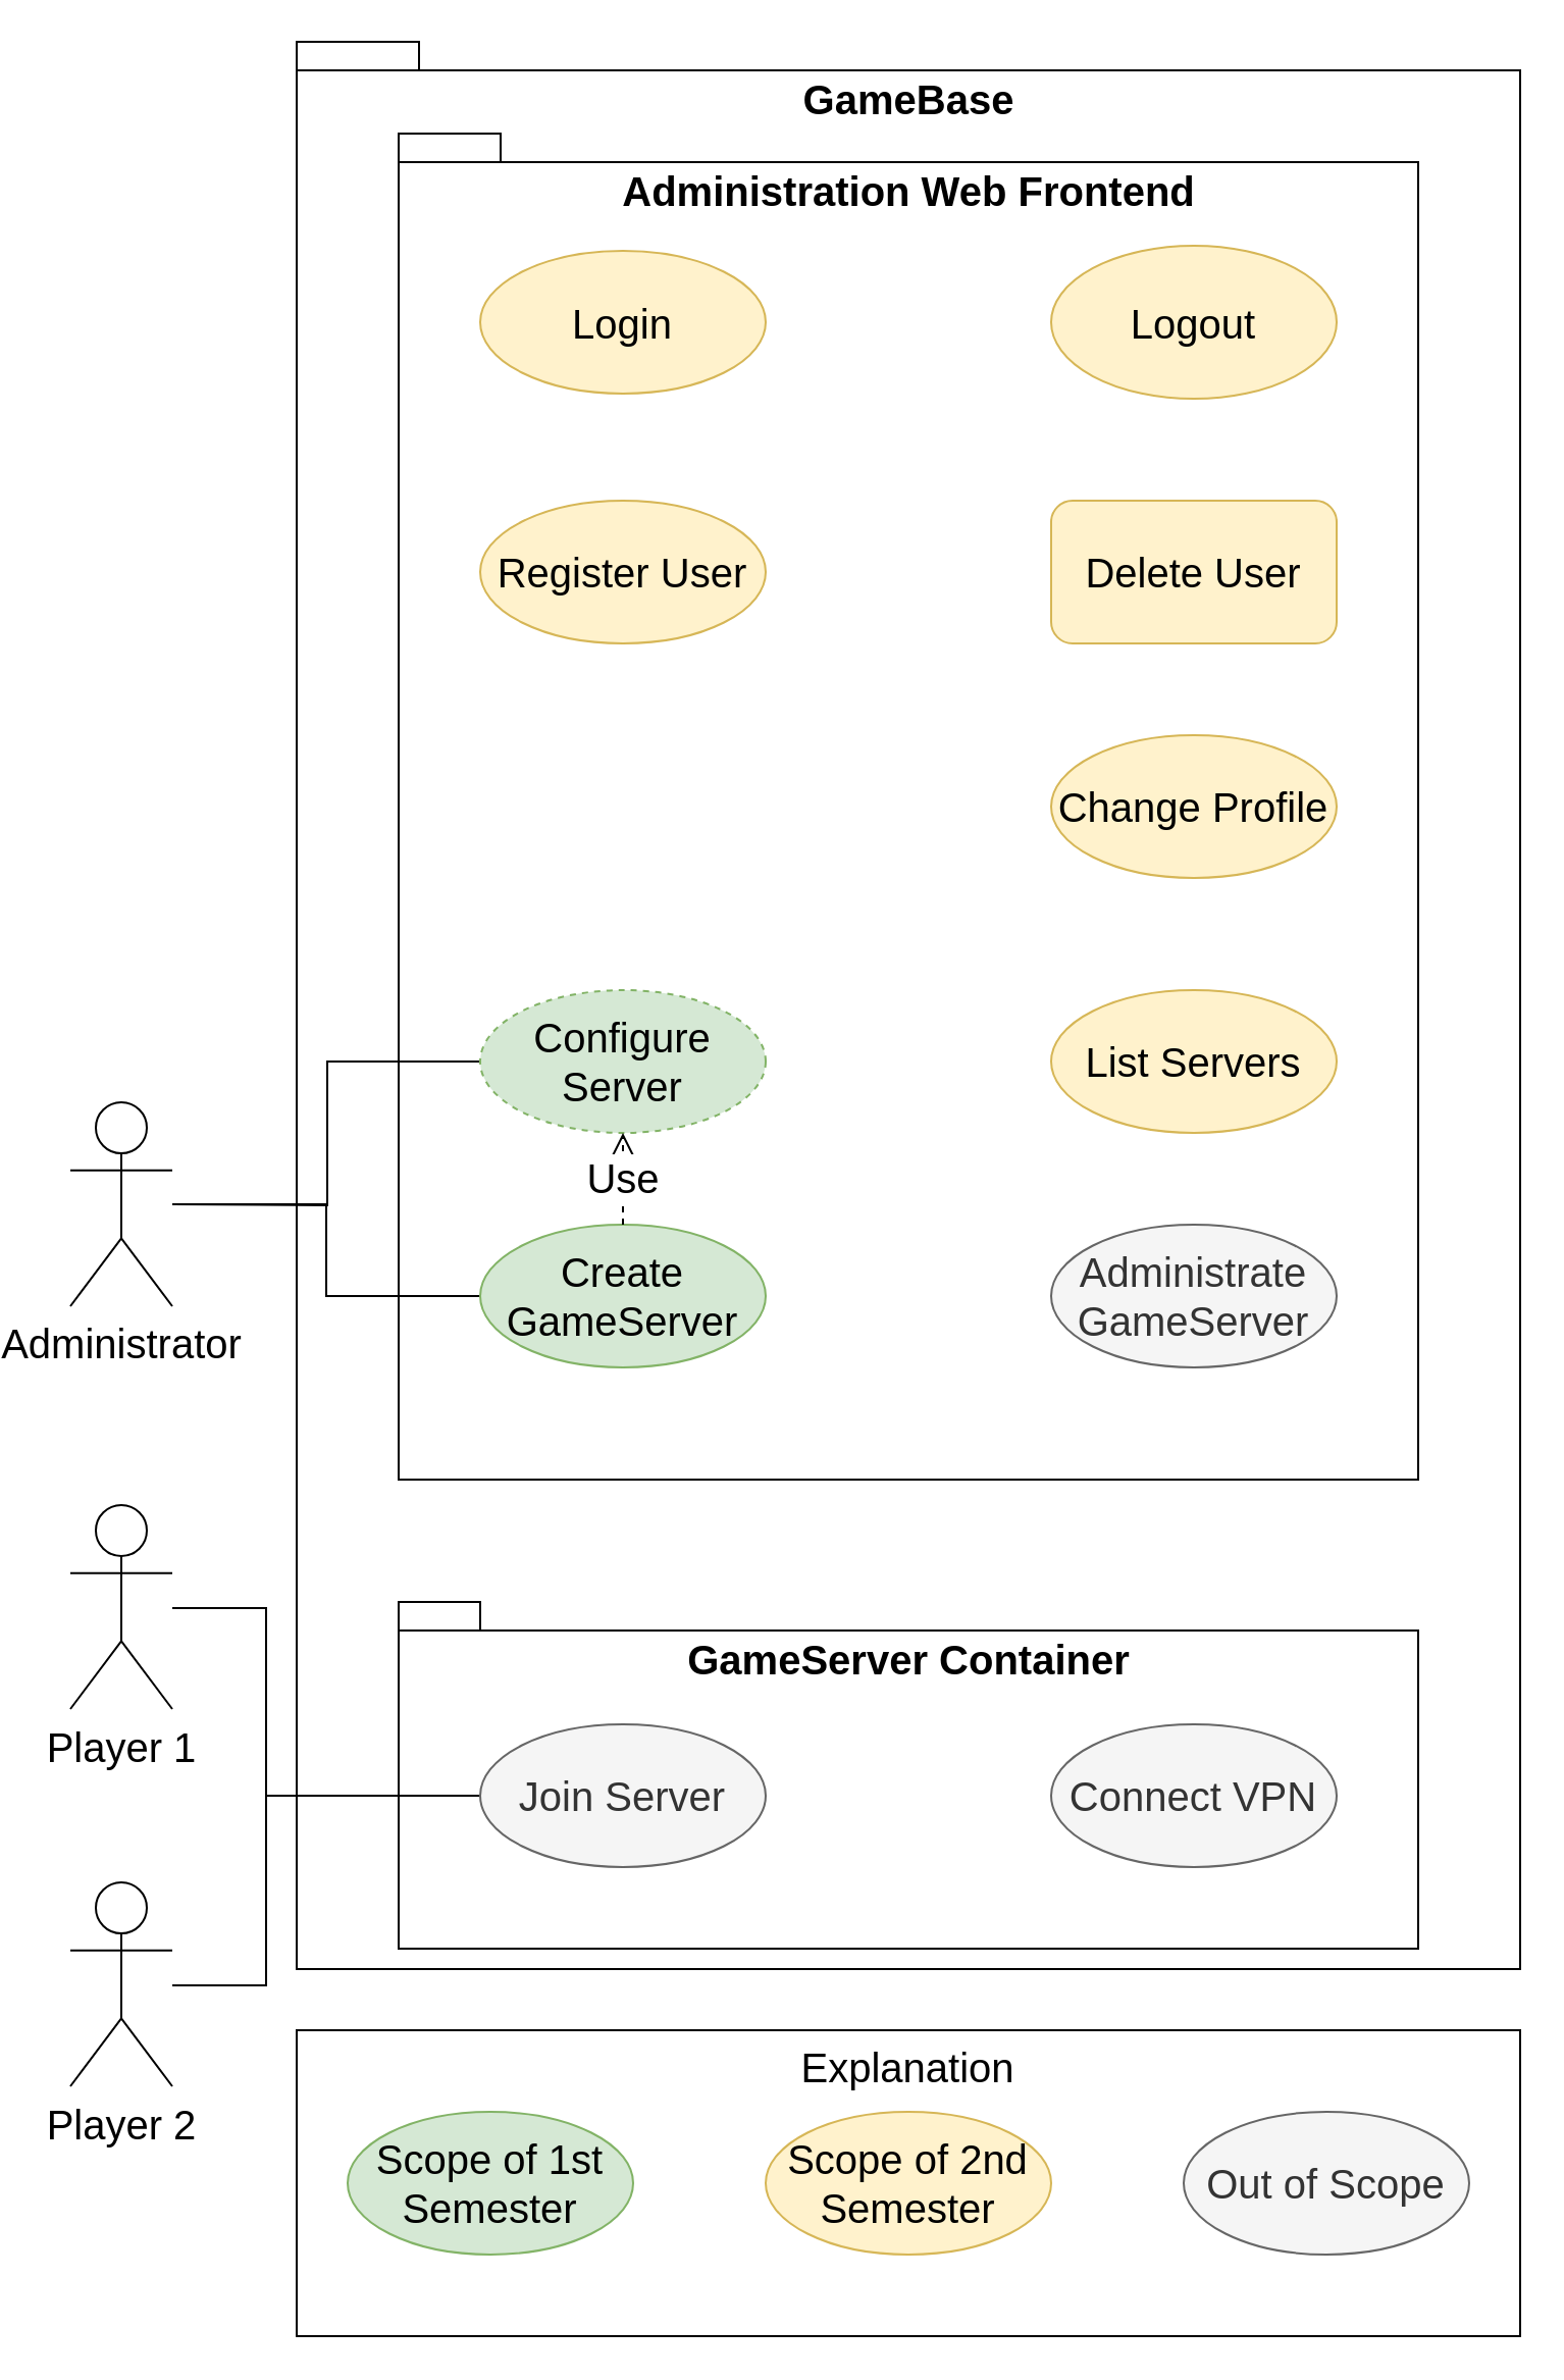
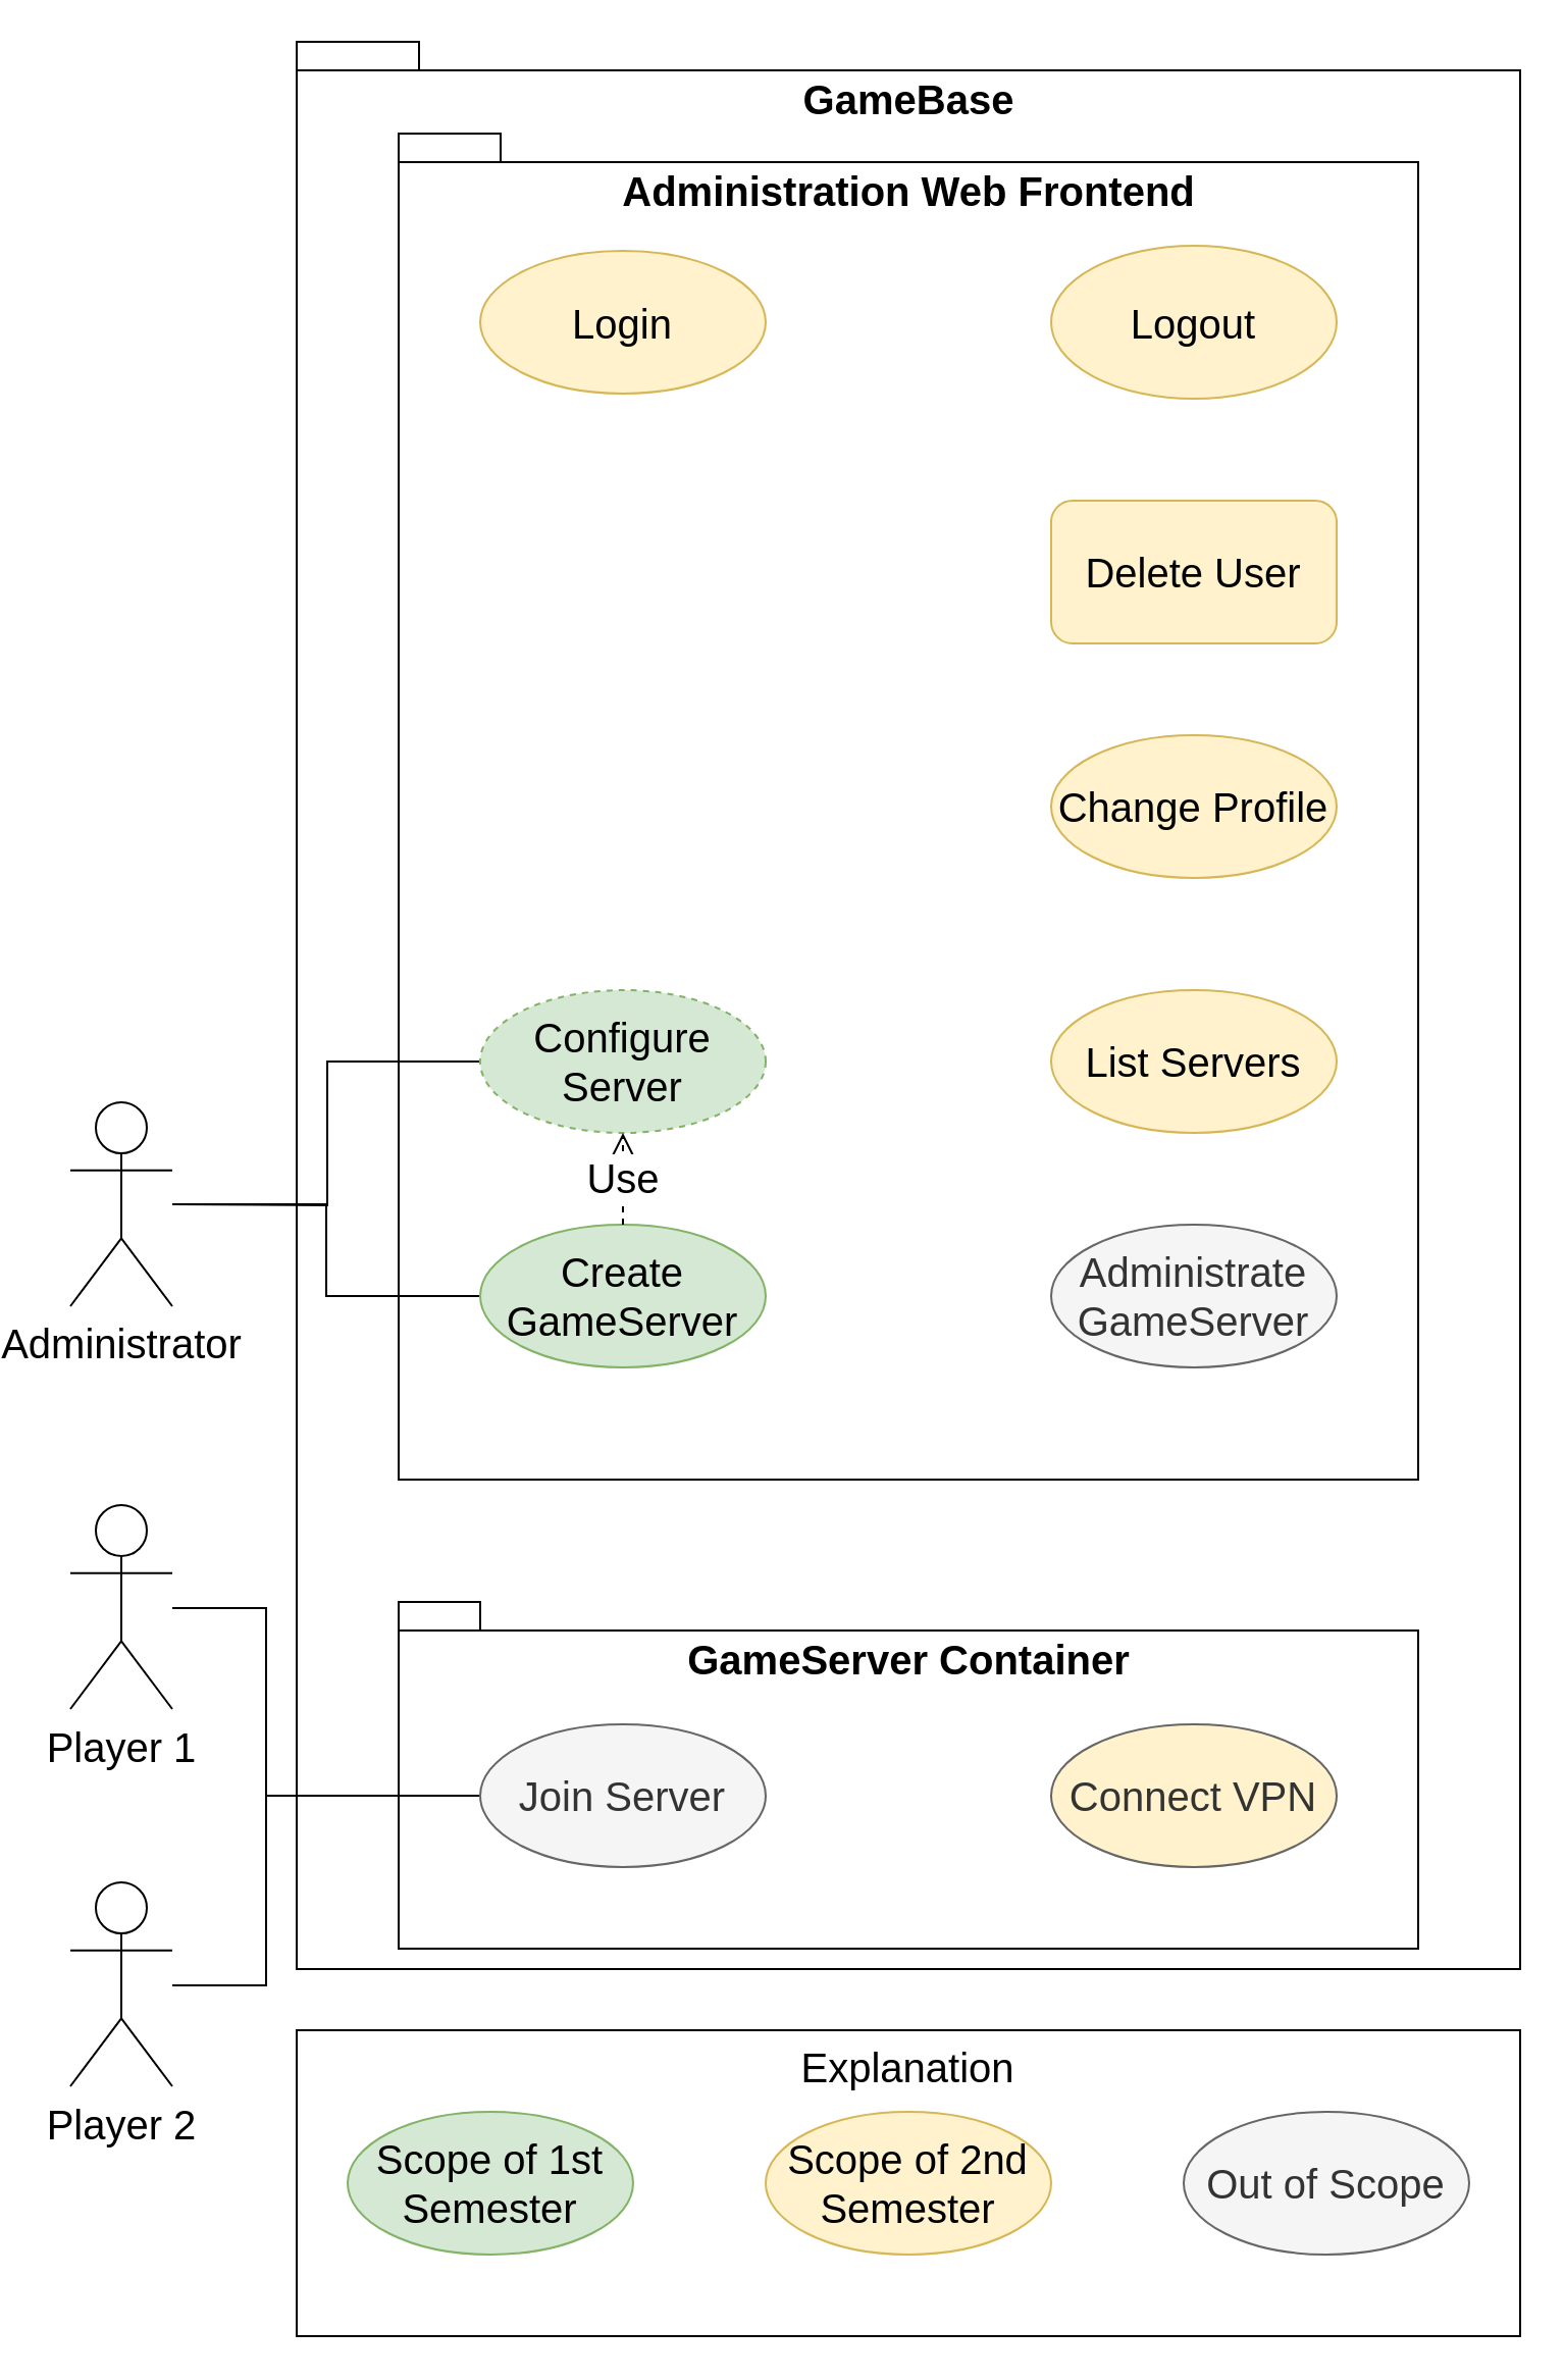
  <mxCell id="0" />
  <mxCell id="1" parent="0" />
  <mxCell id="2" value="GameBase" style="shape=folder;fontStyle=1;spacingTop=10;tabWidth=40;tabHeight=14;tabPosition=left;html=1;horizontal=1;verticalAlign=top;fontSize=20;" parent="1" vertex="1"><mxGeometry x="131" y="20" width="600" height="945" as="geometry" /></mxCell>
  <mxCell id="3" value="Administration Web Frontend" style="shape=folder;fontStyle=1;spacingTop=10;tabWidth=40;tabHeight=14;tabPosition=left;html=1;horizontal=1;verticalAlign=top;fontSize=20;" parent="1" vertex="1"><mxGeometry x="181" y="65" width="500" height="660" as="geometry" /></mxCell>
  <mxCell id="4" style="edgeStyle=orthogonalEdgeStyle;rounded=0;orthogonalLoop=1;jettySize=auto;html=1;entryX=0;entryY=0.5;entryDx=0;entryDy=0;endArrow=none;endFill=0;" parent="1" target="25" edge="1"><mxGeometry relative="1" as="geometry"><mxPoint x="70" y="590" as="sourcePoint" /></mxGeometry></mxCell>
  <mxCell id="5" style="edgeStyle=orthogonalEdgeStyle;rounded=0;orthogonalLoop=1;jettySize=auto;html=1;entryX=0;entryY=0.5;entryDx=0;entryDy=0;endArrow=none;endFill=0;" parent="1" source="6" target="24" edge="1"><mxGeometry relative="1" as="geometry" /></mxCell>
  <mxCell id="6" value="&lt;font style=&quot;font-size: 20px&quot;&gt;Administrator&lt;/font&gt;" style="shape=umlActor;verticalLabelPosition=bottom;labelBackgroundColor=#ffffff;verticalAlign=top;html=1;align=center;" parent="1" vertex="1"><mxGeometry x="20" y="540" width="50" height="100" as="geometry" /></mxCell>
  <mxCell id="7" value="&lt;font style=&quot;font-size: 20px&quot;&gt;Player 1&lt;/font&gt;" style="shape=umlActor;verticalLabelPosition=bottom;labelBackgroundColor=#ffffff;verticalAlign=top;html=1;" parent="1" vertex="1"><mxGeometry x="20" y="737.5" width="50" height="100" as="geometry" /></mxCell>
  <mxCell id="8" value="&lt;font style=&quot;font-size: 20px&quot;&gt;Player 2&lt;/font&gt;" style="shape=umlActor;verticalLabelPosition=bottom;labelBackgroundColor=#ffffff;verticalAlign=top;html=1;" parent="1" vertex="1"><mxGeometry x="20" y="922.5" width="50" height="100" as="geometry" /></mxCell>
  <mxCell id="9" value="&lt;div&gt;Explanation&lt;/div&gt;" style="rounded=0;whiteSpace=wrap;html=1;fontSize=20;align=center;verticalAlign=top;" parent="1" vertex="1"><mxGeometry x="131" y="995" width="600" height="150" as="geometry" /></mxCell>
  <mxCell id="10" value="Out of Scope" style="ellipse;whiteSpace=wrap;html=1;fontSize=20;align=center;fillColor=#f5f5f5;strokeColor=#666666;fontColor=#333333;" parent="1" vertex="1"><mxGeometry x="566" y="1035" width="140" height="70" as="geometry" /></mxCell>
  <mxCell id="11" value="Scope of 1st Semester" style="ellipse;whiteSpace=wrap;html=1;fontSize=20;align=center;fillColor=#d5e8d4;strokeColor=#82b366;" parent="1" vertex="1"><mxGeometry x="156" y="1035" width="140" height="70" as="geometry" /></mxCell>
  <mxCell id="12" value="Scope of 2nd Semester" style="ellipse;whiteSpace=wrap;html=1;fontSize=20;align=center;fillColor=#fff2cc;strokeColor=#d6b656;" parent="1" vertex="1"><mxGeometry x="361" y="1035" width="140" height="70" as="geometry" /></mxCell>
  <mxCell id="13" value="GameServer Container" style="shape=folder;fontStyle=1;spacingTop=10;tabWidth=40;tabHeight=14;tabPosition=left;html=1;horizontal=1;verticalAlign=top;fontSize=20;" parent="1" vertex="1"><mxGeometry x="181" y="785" width="500" height="170" as="geometry" /></mxCell>
  <mxCell id="14" style="edgeStyle=orthogonalEdgeStyle;rounded=0;orthogonalLoop=1;jettySize=auto;html=1;exitX=0;exitY=0.5;exitDx=0;exitDy=0;endArrow=none;endFill=0;" parent="1" source="16" target="7" edge="1"><mxGeometry relative="1" as="geometry"><Array as="points"><mxPoint x="116" y="880" /><mxPoint x="116" y="788" /></Array></mxGeometry></mxCell>
  <mxCell id="15" style="edgeStyle=orthogonalEdgeStyle;rounded=0;orthogonalLoop=1;jettySize=auto;html=1;exitX=0;exitY=0.5;exitDx=0;exitDy=0;endArrow=none;endFill=0;" parent="1" source="16" edge="1"><mxGeometry relative="1" as="geometry"><mxPoint x="70" y="973" as="targetPoint" /><Array as="points"><mxPoint x="116" y="880" /><mxPoint x="116" y="973" /><mxPoint x="70" y="973" /></Array></mxGeometry></mxCell>
  <mxCell id="16" value="&lt;div&gt;Join Server&lt;/div&gt;" style="ellipse;whiteSpace=wrap;html=1;fontSize=20;fillColor=#f5f5f5;strokeColor=#666666;fontColor=#333333;" parent="1" vertex="1"><mxGeometry x="221" y="845" width="140" height="70" as="geometry" /></mxCell>
- <mxCell id="17" value="&lt;div&gt;Connect VPN&lt;/div&gt;" style="ellipse;whiteSpace=wrap;html=1;fontSize=20;fillColor=#f5f5f5;strokeColor=#666666;fontColor=#333333;" parent="1" vertex="1"><mxGeometry x="501" y="845" width="140" height="70" as="geometry" /></mxCell>
+ <mxCell id="17" value="&lt;div&gt;Connect VPN&lt;/div&gt;" style="ellipse;whiteSpace=wrap;html=1;fontSize=20;fillColor=#fff2cc;strokeColor=#666666;fontColor=#333333;" parent="1" vertex="1"><mxGeometry x="501" y="845" width="140" height="70" as="geometry" /></mxCell>
  <mxCell id="18" value="Login" style="ellipse;whiteSpace=wrap;html=1;fontSize=20;align=center;fillColor=#fff2cc;strokeColor=#d6b656;" parent="1" vertex="1"><mxGeometry x="221" y="122.5" width="140" height="70" as="geometry" /></mxCell>
  <mxCell id="19" value="Logout" style="ellipse;whiteSpace=wrap;html=1;fontSize=20;align=center;fillColor=#fff2cc;strokeColor=#d6b656;" parent="1" vertex="1"><mxGeometry x="501" y="120" width="140" height="75" as="geometry" /></mxCell>
- <mxCell id="20" value="Register User" style="ellipse;whiteSpace=wrap;html=1;fontSize=20;align=center;fillColor=#fff2cc;strokeColor=#d6b656;" parent="1" vertex="1"><mxGeometry x="221" y="245" width="140" height="70" as="geometry" /></mxCell>
  <mxCell id="21" value="Delete User" style="whiteSpace=wrap;html=1;fontSize=20;align=center;fillColor=#fff2cc;strokeColor=#d6b656;rounded=1;" parent="1" vertex="1"><mxGeometry x="501" y="245" width="140" height="70" as="geometry" /></mxCell>
  <mxCell id="22" value="Change Profile" style="ellipse;whiteSpace=wrap;html=1;fontSize=20;align=center;fillColor=#fff2cc;strokeColor=#d6b656;" parent="1" vertex="1"><mxGeometry x="501" y="360" width="140" height="70" as="geometry" /></mxCell>
  <mxCell id="23" value="Administrate GameServer" style="ellipse;whiteSpace=wrap;html=1;fontSize=20;align=center;fillColor=#f5f5f5;strokeColor=#666666;fontColor=#333333;" parent="1" vertex="1"><mxGeometry x="501" y="600" width="140" height="70" as="geometry" /></mxCell>
  <mxCell id="24" value="Create GameServer" style="ellipse;whiteSpace=wrap;html=1;fontSize=20;fillColor=#d5e8d4;strokeColor=#82b366;" parent="1" vertex="1"><mxGeometry x="221" y="600" width="140" height="70" as="geometry" /></mxCell>
  <mxCell id="25" value="Configure Server" style="ellipse;whiteSpace=wrap;html=1;fontSize=20;fillColor=#d5e8d4;strokeColor=#82b366;dashed=1;" parent="1" vertex="1"><mxGeometry x="221" y="485" width="140" height="70" as="geometry" /></mxCell>
  <mxCell id="26" value="List Servers" style="ellipse;whiteSpace=wrap;html=1;fontSize=20;align=center;fillColor=#fff2cc;strokeColor=#d6b656;" parent="1" vertex="1"><mxGeometry x="501" y="485" width="140" height="70" as="geometry" /></mxCell>
  <mxCell id="27" value="Use" style="endArrow=open;endSize=12;dashed=1;html=1;fontSize=20;entryX=0.5;entryY=1;entryDx=0;entryDy=0;exitX=0.5;exitY=0;exitDx=0;exitDy=0;" parent="1" source="24" target="25" edge="1"><mxGeometry width="160" relative="1" as="geometry"><mxPoint x="296" y="430" as="sourcePoint" /><mxPoint x="296" y="375" as="targetPoint" /></mxGeometry></mxCell>
